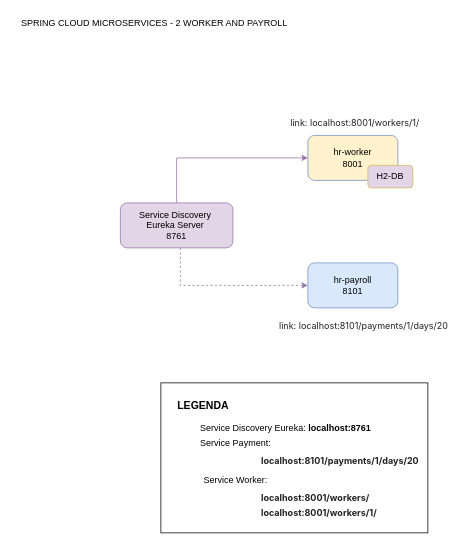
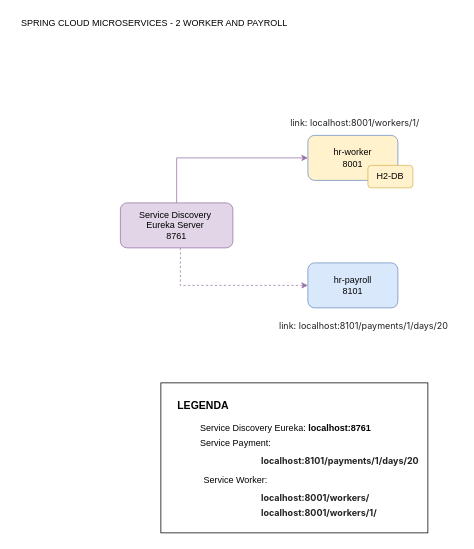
  <mxCell id="0" />
  <mxCell id="1" parent="0" />
  <mxCell id="2" value="" style="rounded=0;whiteSpace=wrap;html=1;" vertex="1" parent="1"><mxGeometry x="214" y="510" width="356" height="200" as="geometry" /></mxCell>
  <mxCell id="3" value="hr-worker&lt;br&gt;8001" style="rounded=1;whiteSpace=wrap;html=1;fillColor=#fff2cc;strokeColor=#6c8ebf;" parent="1" vertex="1"><mxGeometry x="410" y="180" width="120" height="60" as="geometry" /></mxCell>
  <mxCell id="4" value="hr-payroll&lt;br&gt;8101" style="rounded=1;whiteSpace=wrap;html=1;fillColor=#dae8fc;strokeColor=#6c8ebf;" parent="1" vertex="1"><mxGeometry x="410" y="350" width="120" height="60" as="geometry" /></mxCell>
  <mxCell id="5" value="&lt;span style=&quot;color: rgb(33 , 33 , 33) ; font-family: &amp;#34;inter&amp;#34; , &amp;#34;opensans&amp;#34; , &amp;#34;helvetica&amp;#34; , &amp;#34;arial&amp;#34; , sans-serif ; font-size: 12px ; font-style: normal ; font-weight: 400 ; letter-spacing: normal ; text-align: left ; text-indent: 0px ; text-transform: none ; word-spacing: 0px ; background-color: rgb(255 , 255 , 255) ; display: inline ; float: none&quot;&gt;link: localhost:8101/payments/1/days/20&lt;/span&gt;" style="text;whiteSpace=wrap;html=1;" parent="1" vertex="1"><mxGeometry x="370" y="420" width="240" height="30" as="geometry" /></mxCell>
  <mxCell id="6" value="&lt;span style=&quot;color: rgb(33 , 33 , 33) ; font-family: &amp;#34;inter&amp;#34; , &amp;#34;opensans&amp;#34; , &amp;#34;helvetica&amp;#34; , &amp;#34;arial&amp;#34; , sans-serif ; font-size: 12px ; font-style: normal ; font-weight: 400 ; letter-spacing: normal ; text-align: left ; text-indent: 0px ; text-transform: none ; word-spacing: 0px ; background-color: rgb(255 , 255 , 255) ; display: inline ; float: none&quot;&gt;link: localhost:8001/workers/1/&lt;/span&gt;" style="text;whiteSpace=wrap;html=1;" parent="1" vertex="1"><mxGeometry x="385" y="150" width="190" height="30" as="geometry" /></mxCell>
  <mxCell id="7" value="SPRING CLOUD MICROSERVICES - 2 WORKER AND PAYROLL" style="text;html=1;align=center;verticalAlign=middle;resizable=0;points=[];autosize=1;strokeColor=none;fillColor=none;" parent="1" vertex="1"><mxGeometry x="20" y="20" width="370" height="20" as="geometry" /></mxCell>
- <mxCell id="8" value="H2-DB&lt;br&gt;" style="rounded=1;whiteSpace=wrap;html=1;fillColor=#e1d5e7;strokeColor=#d6b656;" parent="1" vertex="1"><mxGeometry x="490" y="220" width="60" height="30" as="geometry" /></mxCell>
+ <mxCell id="8" value="H2-DB&lt;br&gt;" style="rounded=1;whiteSpace=wrap;html=1;fillColor=#fff2cc;strokeColor=#d6b656;" parent="1" vertex="1"><mxGeometry x="490" y="220" width="60" height="30" as="geometry" /></mxCell>
  <mxCell id="9" style="edgeStyle=orthogonalEdgeStyle;rounded=0;orthogonalLoop=1;jettySize=auto;html=1;entryX=0;entryY=0.5;entryDx=0;entryDy=0;fillColor=#e1d5e7;strokeColor=#9673a6;" edge="1" parent="1" source="11" target="3"><mxGeometry relative="1" as="geometry"><Array as="points"><mxPoint x="235" y="210" /></Array></mxGeometry></mxCell>
  <mxCell id="10" style="edgeStyle=orthogonalEdgeStyle;rounded=0;orthogonalLoop=1;jettySize=auto;html=1;fillColor=#e1d5e7;strokeColor=#9673a6;dashed=1;" edge="1" parent="1" source="11" target="4"><mxGeometry relative="1" as="geometry"><Array as="points"><mxPoint x="240" y="380" /></Array></mxGeometry></mxCell>
  <mxCell id="11" value="Service Discovery&amp;nbsp;&lt;br&gt;Eureka Server&amp;nbsp;&lt;br&gt;8761" style="rounded=1;whiteSpace=wrap;html=1;fillColor=#e1d5e7;strokeColor=#9673a6;" vertex="1" parent="1"><mxGeometry x="160" y="270" width="150" height="60" as="geometry" /></mxCell>
  <mxCell id="12" value="Service Discovery Eureka: &lt;b&gt;localhost:8761&lt;/b&gt;" style="text;html=1;align=center;verticalAlign=middle;resizable=0;points=[];autosize=1;strokeColor=none;fillColor=none;" vertex="1" parent="1"><mxGeometry x="260" y="560" width="240" height="20" as="geometry" /></mxCell>
  <mxCell id="13" value="Service Payment:&amp;nbsp;" style="text;html=1;align=center;verticalAlign=middle;resizable=0;points=[];autosize=1;strokeColor=none;fillColor=none;" vertex="1" parent="1"><mxGeometry x="260" y="580" width="110" height="20" as="geometry" /></mxCell>
  <mxCell id="14" value="&lt;span style=&quot;color: rgb(33 , 33 , 33) ; font-family: &amp;#34;inter&amp;#34; , &amp;#34;opensans&amp;#34; , &amp;#34;helvetica&amp;#34; , &amp;#34;arial&amp;#34; , sans-serif ; font-size: 12px ; font-style: normal ; letter-spacing: normal ; text-align: left ; text-indent: 0px ; text-transform: none ; word-spacing: 0px ; background-color: rgb(255 , 255 , 255) ; display: inline ; float: none&quot;&gt;&lt;b&gt;localhost:8101/payments/1/days/20&lt;/b&gt;&lt;br&gt;&lt;/span&gt;" style="text;whiteSpace=wrap;html=1;" vertex="1" parent="1"><mxGeometry x="346" y="600" width="190" height="40" as="geometry" /></mxCell>
  <mxCell id="15" value="&lt;b style=&quot;color: rgb(33 , 33 , 33) ; font-family: &amp;#34;inter&amp;#34; , &amp;#34;opensans&amp;#34; , &amp;#34;helvetica&amp;#34; , &amp;#34;arial&amp;#34; , sans-serif ; font-size: 12px ; font-style: normal ; letter-spacing: normal ; text-align: left ; text-indent: 0px ; text-transform: none ; word-spacing: 0px&quot;&gt;localhost:8001/workers/&lt;/b&gt;" style="text;whiteSpace=wrap;html=1;" vertex="1" parent="1"><mxGeometry x="346" y="650" width="170" height="30" as="geometry" /></mxCell>
  <mxCell id="16" value="Service Worker:&amp;nbsp;" style="text;html=1;align=center;verticalAlign=middle;resizable=0;points=[];autosize=1;strokeColor=none;fillColor=none;" vertex="1" parent="1"><mxGeometry x="265" y="630" width="100" height="20" as="geometry" /></mxCell>
  <mxCell id="17" value="&lt;b style=&quot;color: rgb(33, 33, 33); font-family: inter, opensans, helvetica, arial, sans-serif; font-size: 12px; font-style: normal; letter-spacing: normal; text-align: left; text-indent: 0px; text-transform: none; word-spacing: 0px;&quot;&gt;localhost:8001/workers/1/&lt;/b&gt;" style="text;whiteSpace=wrap;html=1;" vertex="1" parent="1"><mxGeometry x="346" y="670" width="170" height="30" as="geometry" /></mxCell>
  <mxCell id="18" value="&lt;b&gt;&lt;font style=&quot;font-size: 14px&quot;&gt;LEGENDA&lt;/font&gt;&lt;/b&gt;" style="text;html=1;align=center;verticalAlign=middle;resizable=0;points=[];autosize=1;strokeColor=none;fillColor=none;" vertex="1" parent="1"><mxGeometry x="230" y="530" width="80" height="20" as="geometry" /></mxCell>
